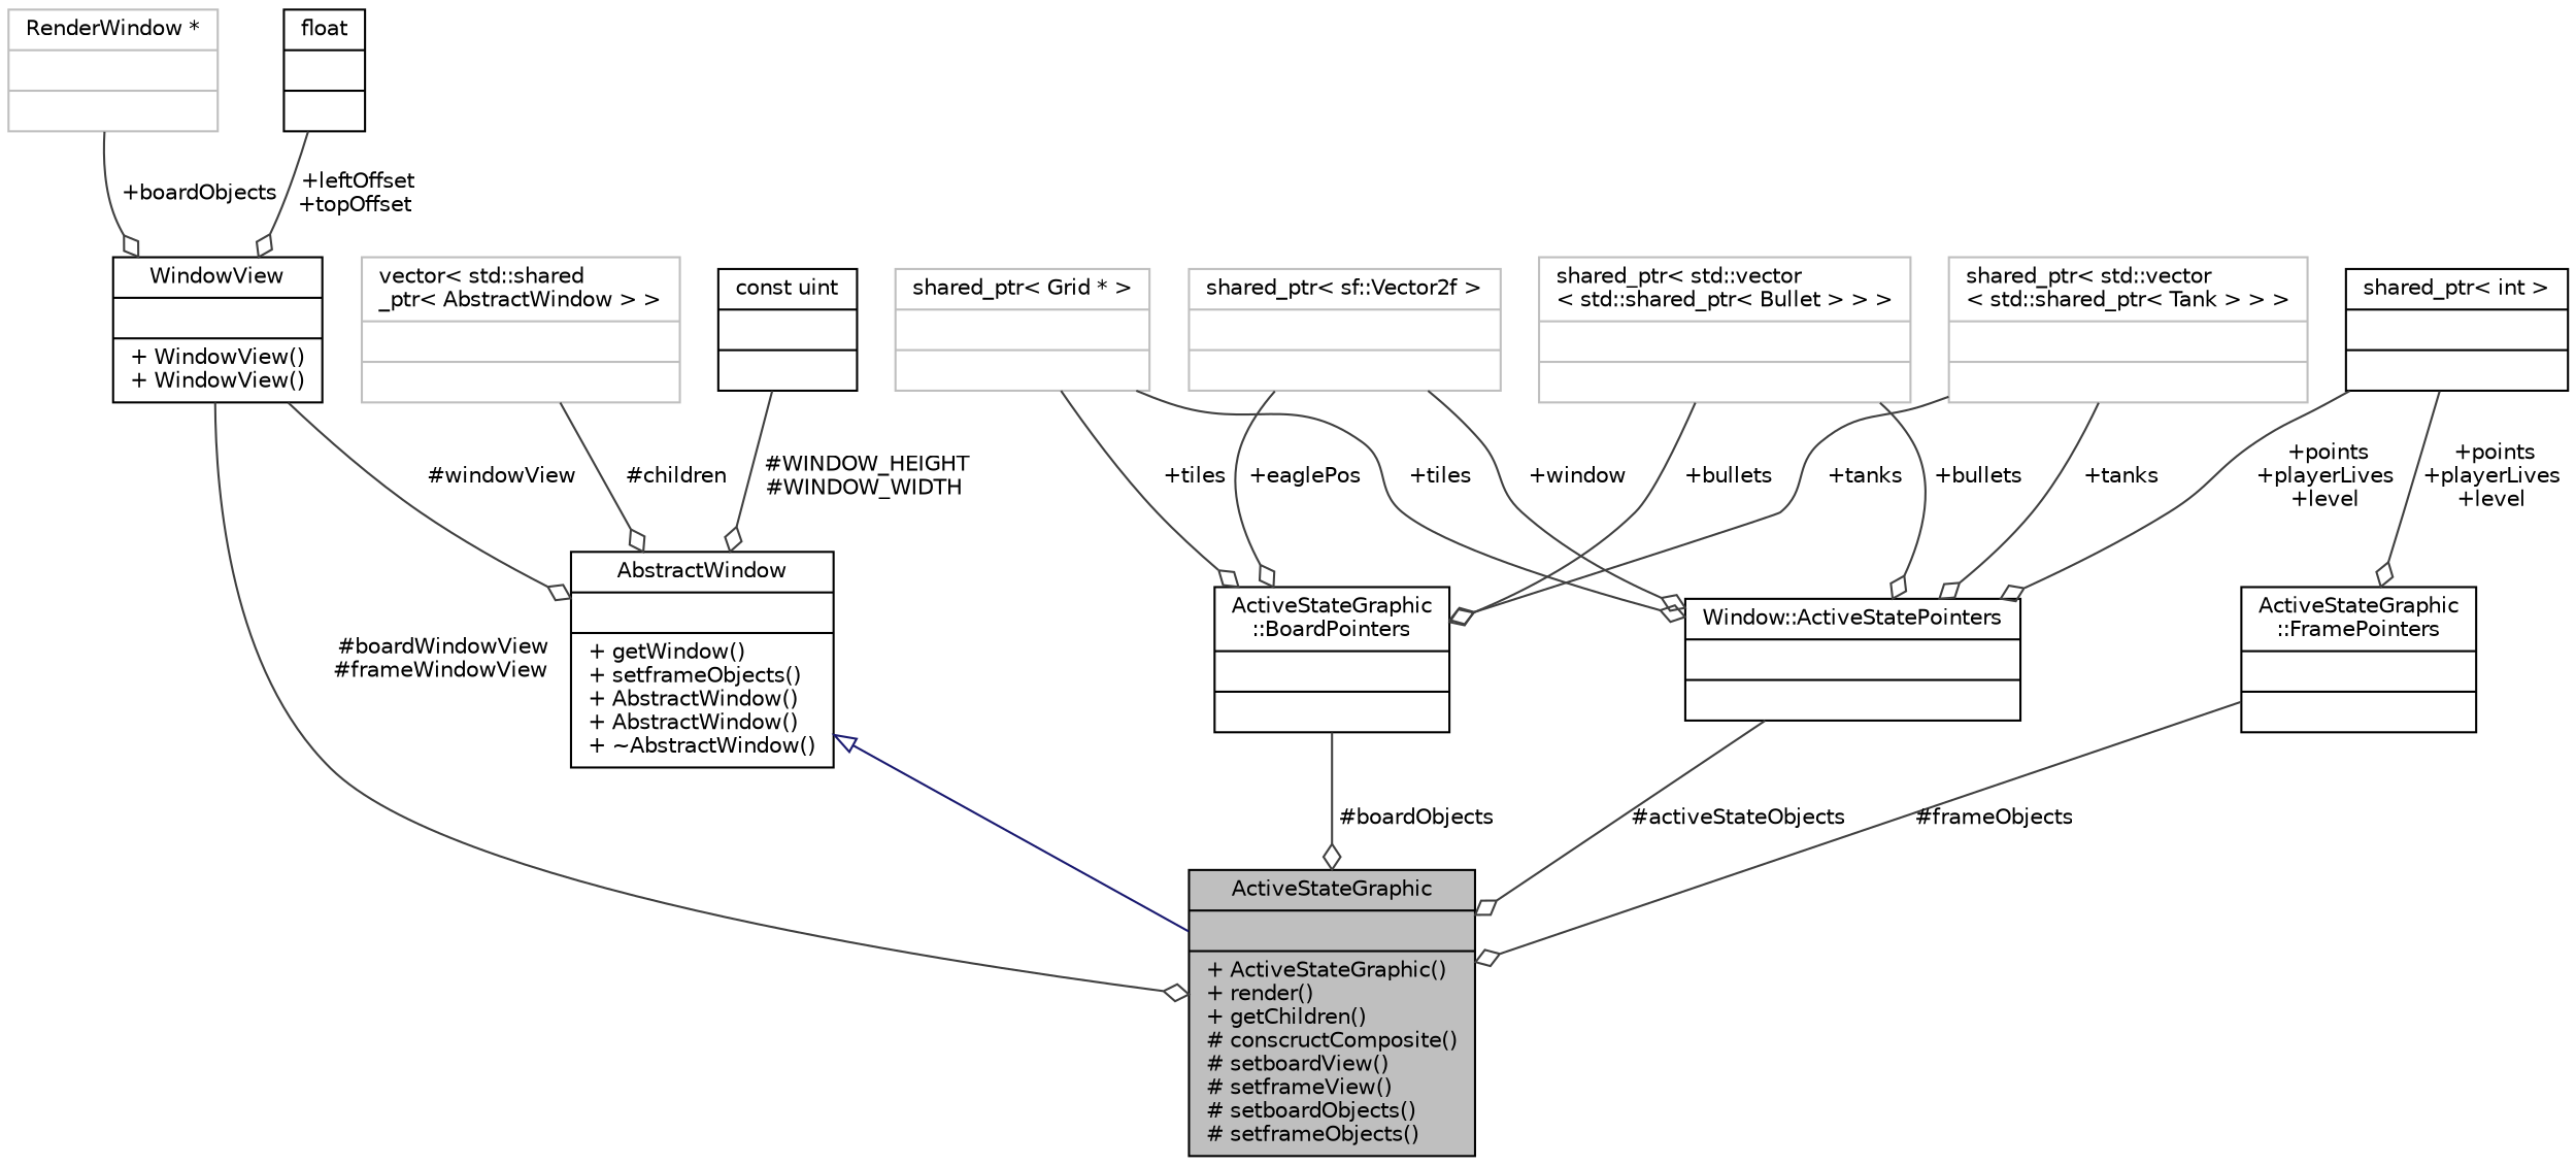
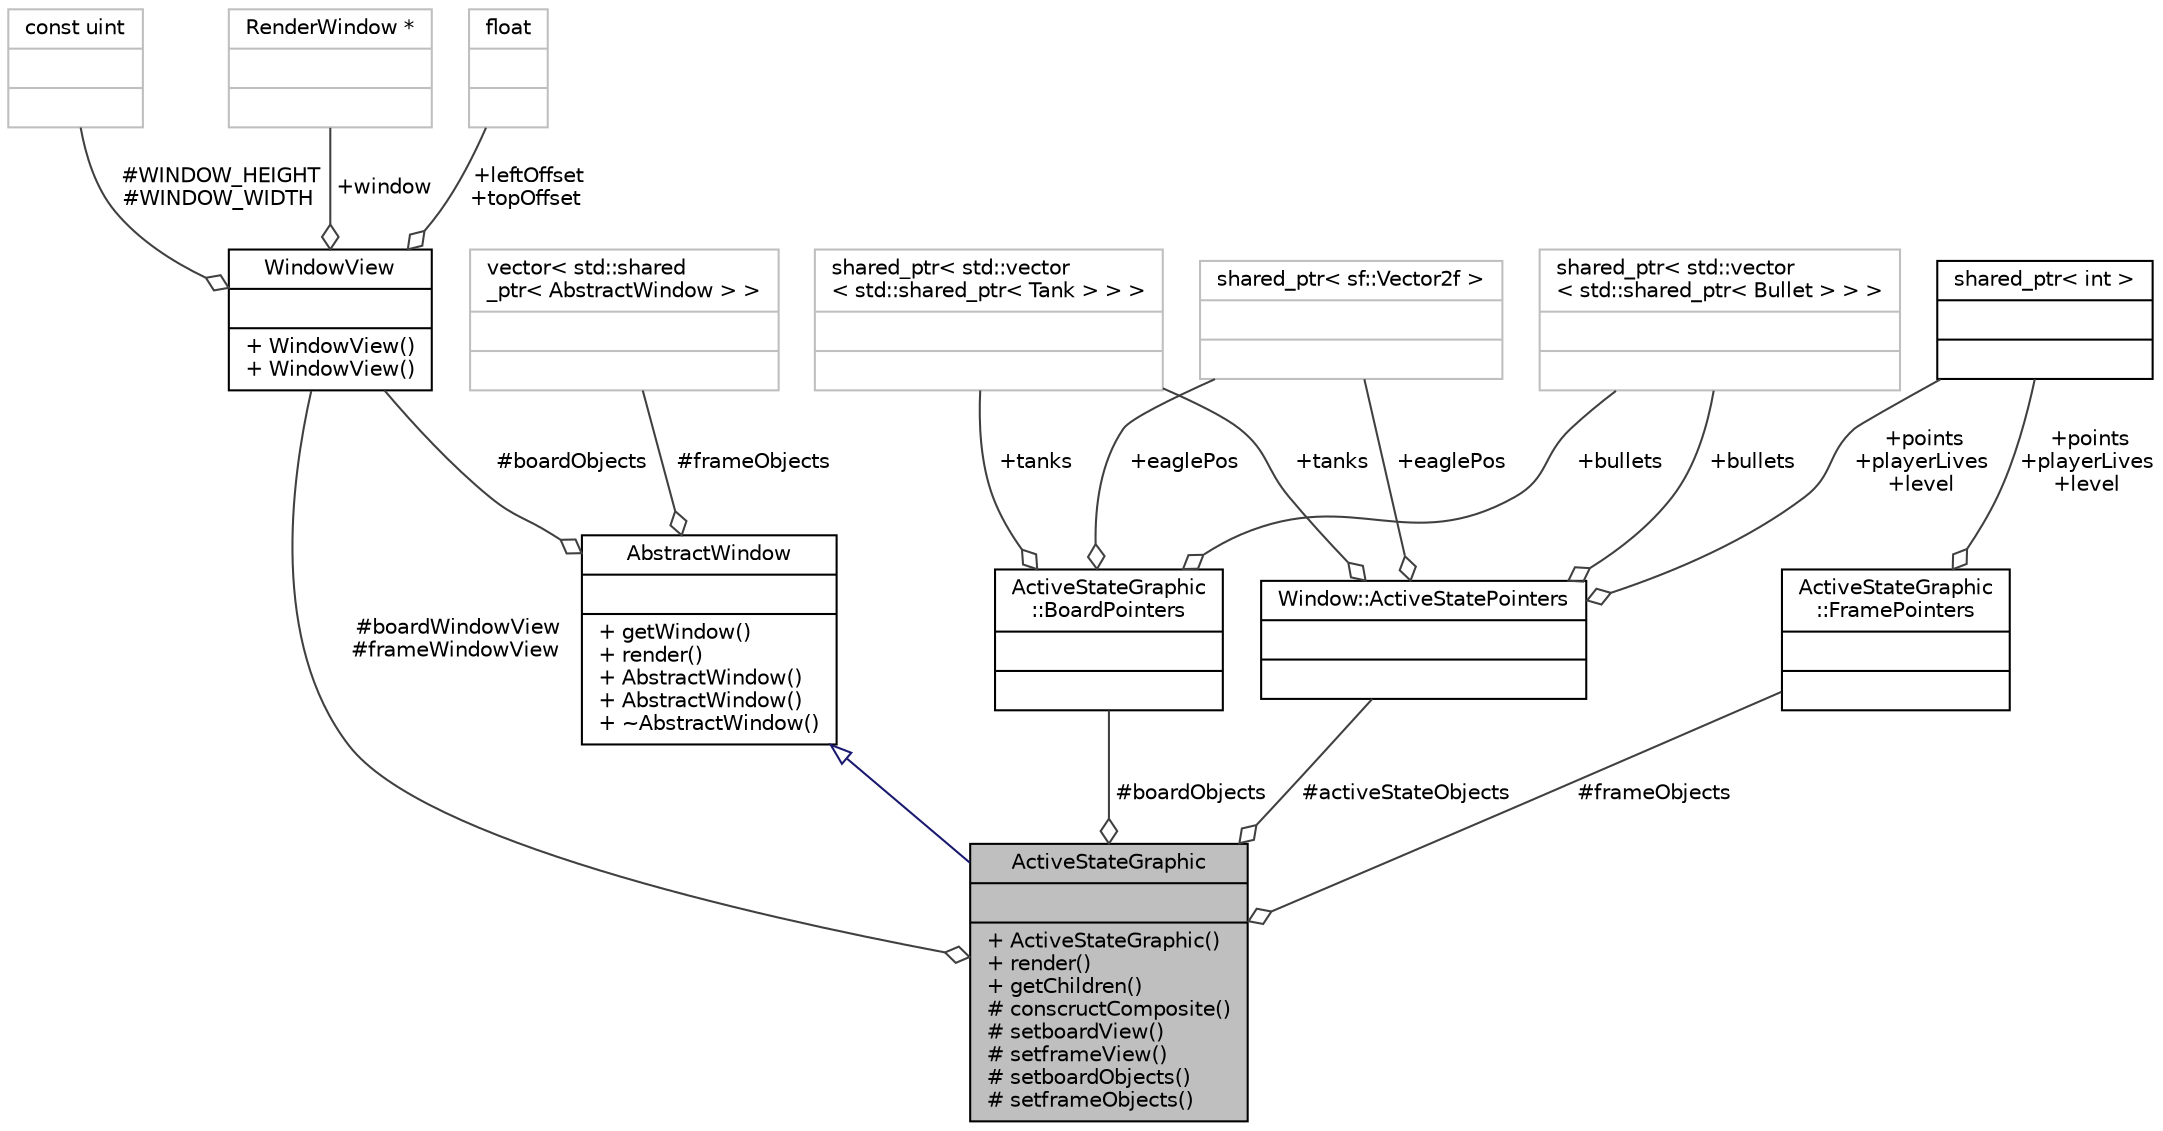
  digraph {
    node [color=grey75 fontname=Helvetica fontsize=10 shape=record]
    edge [color=grey25 fontname=Helvetica fontsize=10 labelfontname=Helvetica labelfontsize=10 style=solid arrowhead=odiamond]
    n1 [color=black fillcolor=grey75 fontcolor=black height=0.2 label="{ActiveStateGraphic\n||+ ActiveStateGraphic()\l+ render()\l+ getChildren()\l# conscructComposite()\l# setboardView()\l# setframeView()\l# setboardObjects()\l# setframeObjects()\l}" style=filled width=0.4]
-   n2 [color=black height=0.2 label="{AbstractWindow\n||+ getWindow()\l+ setframeObjects()\l+ AbstractWindow()\l+ AbstractWindow()\l+ ~AbstractWindow()\l}" width=0.4]
-   n3 [color=black height=0.2 label="{const uint\n||}" width=0.4]
+   n2 [color=black height=0.2 label="{AbstractWindow\n||+ getWindow()\l+ render()\l+ AbstractWindow()\l+ AbstractWindow()\l+ ~AbstractWindow()\l}" width=0.4]
+   n3 [height=0.2 label="{const uint\n||}" width=0.4]
    n4 [color=black height=0.2 label="{WindowView\n||+ WindowView()\l+ WindowView()\l}" width=0.4]
    n5 [height=0.2 label="{RenderWindow *\n||}" width=0.4]
-   n6 [color=black height=0.2 label="{float\n||}" width=0.4]
+   n6 [height=0.2 label="{float\n||}" width=0.4]
    n7 [height=0.2 label="{vector\< std::shared\l_ptr\< AbstractWindow \> \>\n||}" width=0.4]
    n8 [color=black height=0.2 label="{ActiveStateGraphic\l::BoardPointers\n||}" width=0.4]
-   n9 [height=0.2 label="{shared_ptr\< Grid * \>\n||}" width=0.4]
    n10 [color=black height=0.2 label="{Window::ActiveStatePointers\n||}" width=0.4]
    n11 [height=0.2 label="{shared_ptr\< sf::Vector2f \>\n||}" width=0.4]
    n12 [height=0.2 label="{shared_ptr\< std::vector\l\< std::shared_ptr\< Bullet \> \> \>\n||}" width=0.4]
    n13 [height=0.2 label="{shared_ptr\< std::vector\l\< std::shared_ptr\< Tank \> \> \>\n||}" width=0.4]
    n14 [color=black height=0.2 label="{shared_ptr\< int \>\n||}" width=0.4]
    n15 [color=black height=0.2 label="{ActiveStateGraphic\l::FramePointers\n||}" width=0.4]
    n2 -> n1 [arrowtail=onormal color=midnightblue dir=back arrowhead=""]
-   n3 -> n2 [label=" #WINDOW_HEIGHT\n#WINDOW_WIDTH"]
+   n3 -> n4 [label=" #WINDOW_HEIGHT\n#WINDOW_WIDTH"]
    n4 -> n1 [label=" #boardWindowView\n#frameWindowView"]
-   n4 -> n2 [label=" #windowView"]
-   n5 -> n4 [label=" +boardObjects"]
+   n4 -> n2 [label=" #boardObjects"]
+   n5 -> n4 [label=" +window"]
    n6 -> n4 [label=" +leftOffset\n+topOffset"]
-   n7 -> n2 [label=" #children"]
+   n7 -> n2 [label=" #frameObjects"]
    n8 -> n1 [label=" #boardObjects"]
-   n9 -> n8 [label=" +tiles"]
-   n9 -> n10 [label=" +tiles"]
    n10 -> n1 [label=" #activeStateObjects"]
    n11 -> n8 [label=" +eaglePos"]
-   n11 -> n10 [label=" +window"]
+   n11 -> n10 [label=" +eaglePos"]
    n12 -> n8 [label=" +bullets"]
    n12 -> n10 [label=" +bullets"]
    n13 -> n8 [label=" +tanks"]
    n13 -> n10 [label=" +tanks"]
    n14 -> n10 [label=" +points\n+playerLives\n+level"]
    n14 -> n15 [label=" +points\n+playerLives\n+level"]
    n15 -> n1 [label=" #frameObjects"]
  }
